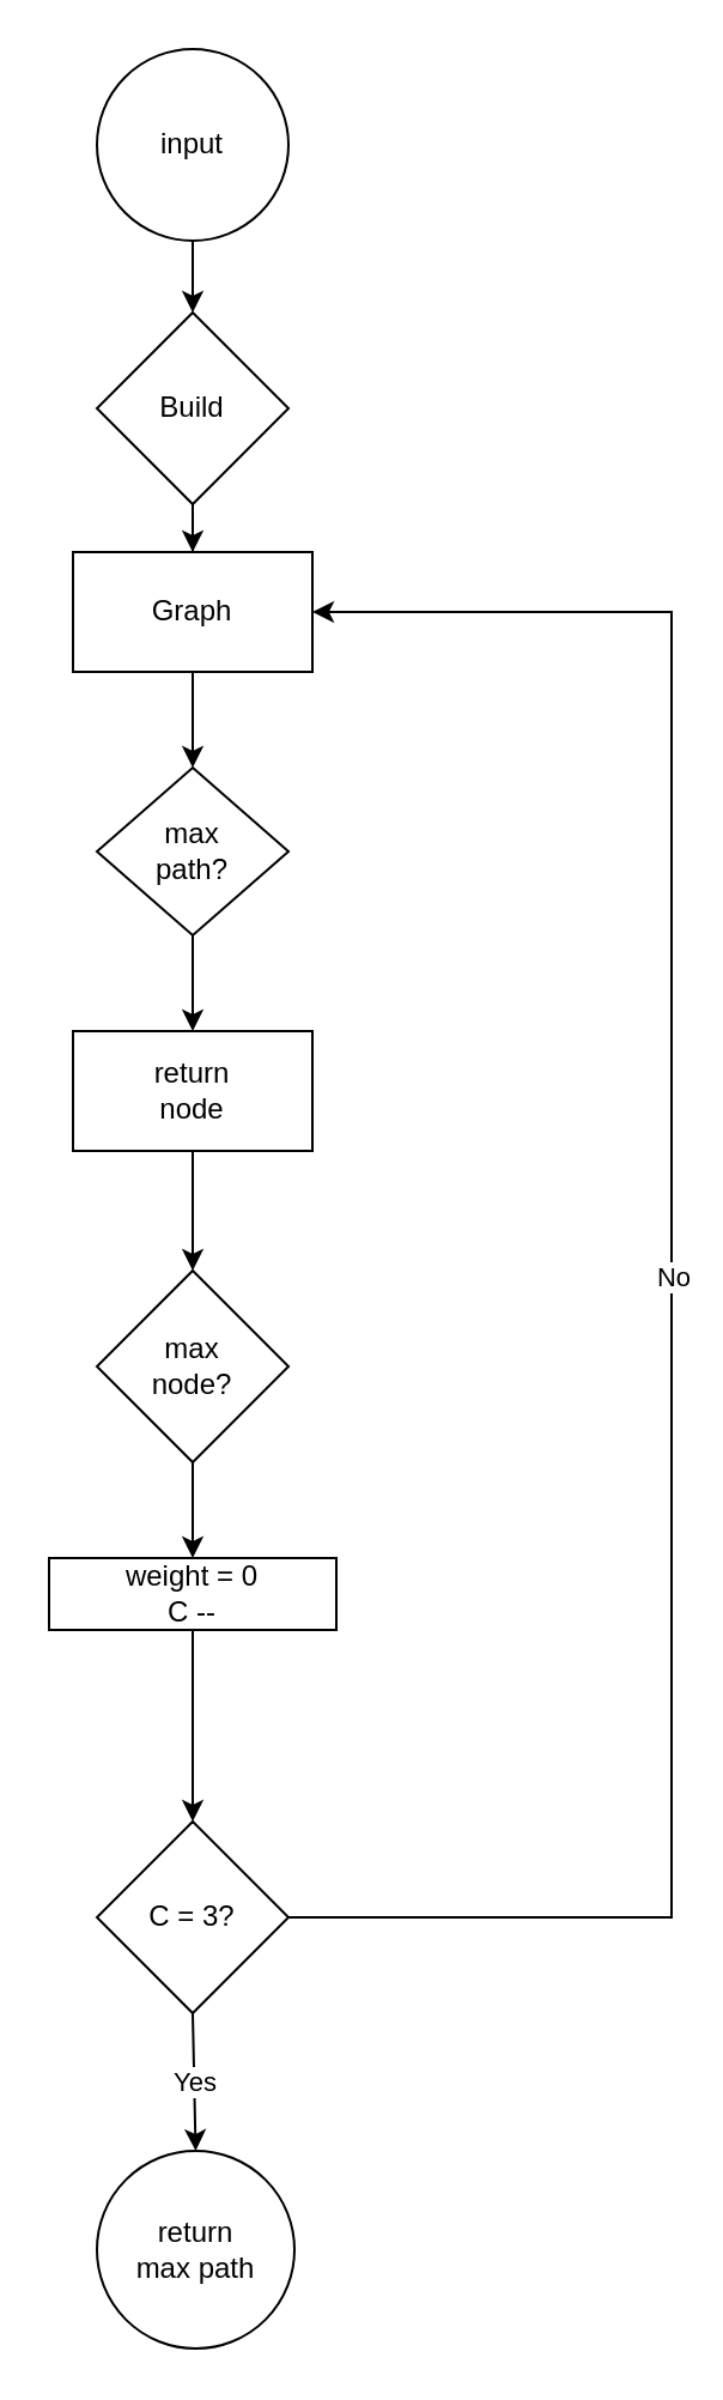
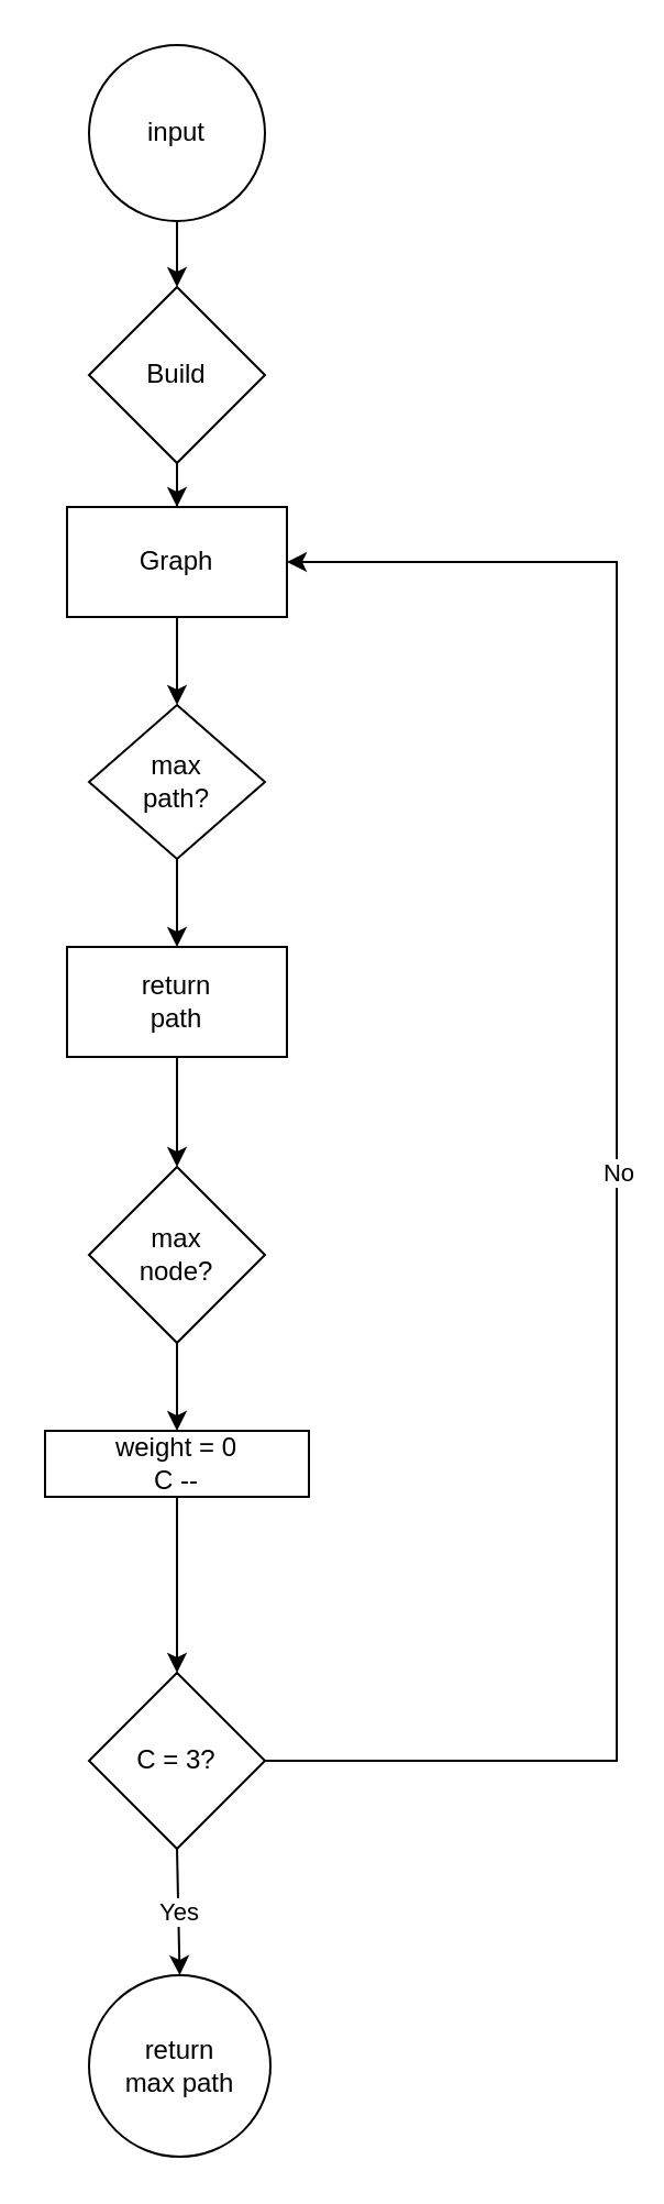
  <mxCell id="0" />
  <mxCell id="1" parent="0" />
  <mxCell id="2" value="Graph" style="rounded=0;whiteSpace=wrap;html=1;" vertex="1" parent="1"><mxGeometry x="30" y="230" width="100" height="50" as="geometry" /></mxCell>
  <mxCell id="3" value="input" style="ellipse;whiteSpace=wrap;html=1;aspect=fixed;" vertex="1" parent="1"><mxGeometry x="40" y="20" width="80" height="80" as="geometry" /></mxCell>
  <mxCell id="4" value="" style="edgeStyle=orthogonalEdgeStyle;rounded=0;orthogonalLoop=1;jettySize=auto;html=1;" edge="1" parent="1" source="5" target="2"><mxGeometry relative="1" as="geometry" /></mxCell>
  <mxCell id="5" value="Build" style="rhombus;whiteSpace=wrap;html=1;" vertex="1" parent="1"><mxGeometry x="40" y="130" width="80" height="80" as="geometry" /></mxCell>
  <mxCell id="6" value="" style="endArrow=classic;html=1;rounded=0;exitX=0.5;exitY=1;exitDx=0;exitDy=0;entryX=0.5;entryY=0;entryDx=0;entryDy=0;" edge="1" parent="1" source="3" target="5"><mxGeometry width="50" height="50" relative="1" as="geometry"><mxPoint x="310" y="300" as="sourcePoint" /><mxPoint x="360" y="250" as="targetPoint" /></mxGeometry></mxCell>
  <mxCell id="7" value="C = 3?" style="rhombus;whiteSpace=wrap;html=1;rounded=0;" vertex="1" parent="1"><mxGeometry x="40" y="760" width="80" height="80" as="geometry" /></mxCell>
  <mxCell id="8" value="max&lt;br&gt;path?" style="rhombus;whiteSpace=wrap;html=1;" vertex="1" parent="1"><mxGeometry x="40" y="320" width="80" height="70" as="geometry" /></mxCell>
  <mxCell id="9" value="weight = 0&lt;br&gt;C --" style="rounded=0;whiteSpace=wrap;html=1;" vertex="1" parent="1"><mxGeometry x="20" y="650" width="120" height="30" as="geometry" /></mxCell>
  <mxCell id="10" value="max&lt;br&gt;node?" style="rhombus;whiteSpace=wrap;html=1;" vertex="1" parent="1"><mxGeometry x="40" y="530" width="80" height="80" as="geometry" /></mxCell>
  <mxCell id="11" value="return&lt;br&gt;max path" style="ellipse;whiteSpace=wrap;html=1;aspect=fixed;" vertex="1" parent="1"><mxGeometry x="40" y="897.5" width="82.5" height="82.5" as="geometry" /></mxCell>
- <mxCell id="12" value="return&lt;br&gt;node" style="rounded=0;whiteSpace=wrap;html=1;" vertex="1" parent="1"><mxGeometry x="30" y="430" width="100" height="50" as="geometry" /></mxCell>
+ <mxCell id="12" value="return&lt;br&gt;path" style="rounded=0;whiteSpace=wrap;html=1;" vertex="1" parent="1"><mxGeometry x="30" y="430" width="100" height="50" as="geometry" /></mxCell>
  <mxCell id="13" value="" style="endArrow=classic;html=1;rounded=0;exitX=0.5;exitY=1;exitDx=0;exitDy=0;entryX=0.5;entryY=0;entryDx=0;entryDy=0;" edge="1" parent="1" source="8" target="12"><mxGeometry width="50" height="50" relative="1" as="geometry"><mxPoint x="180" y="510" as="sourcePoint" /><mxPoint x="230" y="460" as="targetPoint" /></mxGeometry></mxCell>
  <mxCell id="14" value="" style="endArrow=classic;html=1;rounded=0;exitX=0.5;exitY=1;exitDx=0;exitDy=0;entryX=0.5;entryY=0;entryDx=0;entryDy=0;" edge="1" parent="1" source="9" target="7"><mxGeometry width="50" height="50" relative="1" as="geometry"><mxPoint x="180" y="780" as="sourcePoint" /><mxPoint x="230" y="730" as="targetPoint" /></mxGeometry></mxCell>
  <mxCell id="15" value="" style="endArrow=classic;html=1;rounded=0;exitX=1;exitY=0.5;exitDx=0;exitDy=0;entryX=1;entryY=0.5;entryDx=0;entryDy=0;" edge="1" parent="1" source="7" target="2"><mxGeometry relative="1" as="geometry"><mxPoint x="150" y="750" as="sourcePoint" /><mxPoint x="250" y="750" as="targetPoint" /><Array as="points"><mxPoint x="280" y="800" /><mxPoint x="280" y="255" /></Array></mxGeometry></mxCell>
  <mxCell id="16" value="No" style="edgeLabel;resizable=0;html=1;align=center;verticalAlign=middle;" connectable="0" vertex="1" parent="15"><mxGeometry relative="1" as="geometry" /></mxCell>
  <mxCell id="17" value="" style="endArrow=classic;html=1;rounded=0;exitX=0.5;exitY=1;exitDx=0;exitDy=0;entryX=0.5;entryY=0;entryDx=0;entryDy=0;" edge="1" parent="1" source="7" target="11"><mxGeometry relative="1" as="geometry"><mxPoint x="150" y="750" as="sourcePoint" /><mxPoint x="250" y="750" as="targetPoint" /></mxGeometry></mxCell>
  <mxCell id="18" value="Yes" style="edgeLabel;resizable=0;html=1;align=center;verticalAlign=middle;" connectable="0" vertex="1" parent="17"><mxGeometry relative="1" as="geometry" /></mxCell>
  <mxCell id="19" value="" style="endArrow=classic;html=1;rounded=0;exitX=0.5;exitY=1;exitDx=0;exitDy=0;entryX=0.5;entryY=0;entryDx=0;entryDy=0;" edge="1" parent="1" source="10" target="9"><mxGeometry width="50" height="50" relative="1" as="geometry"><mxPoint x="180" y="780" as="sourcePoint" /><mxPoint x="230" y="730" as="targetPoint" /></mxGeometry></mxCell>
  <mxCell id="20" value="" style="endArrow=classic;html=1;rounded=0;exitX=0.5;exitY=1;exitDx=0;exitDy=0;entryX=0.5;entryY=0;entryDx=0;entryDy=0;" edge="1" parent="1" source="12" target="10"><mxGeometry width="50" height="50" relative="1" as="geometry"><mxPoint x="180" y="570" as="sourcePoint" /><mxPoint x="230" y="520" as="targetPoint" /></mxGeometry></mxCell>
  <mxCell id="21" value="" style="endArrow=classic;html=1;rounded=0;exitX=0.5;exitY=1;exitDx=0;exitDy=0;entryX=0.5;entryY=0;entryDx=0;entryDy=0;" edge="1" parent="1" source="2" target="8"><mxGeometry width="50" height="50" relative="1" as="geometry"><mxPoint x="180" y="360" as="sourcePoint" /><mxPoint x="230" y="310" as="targetPoint" /></mxGeometry></mxCell>
